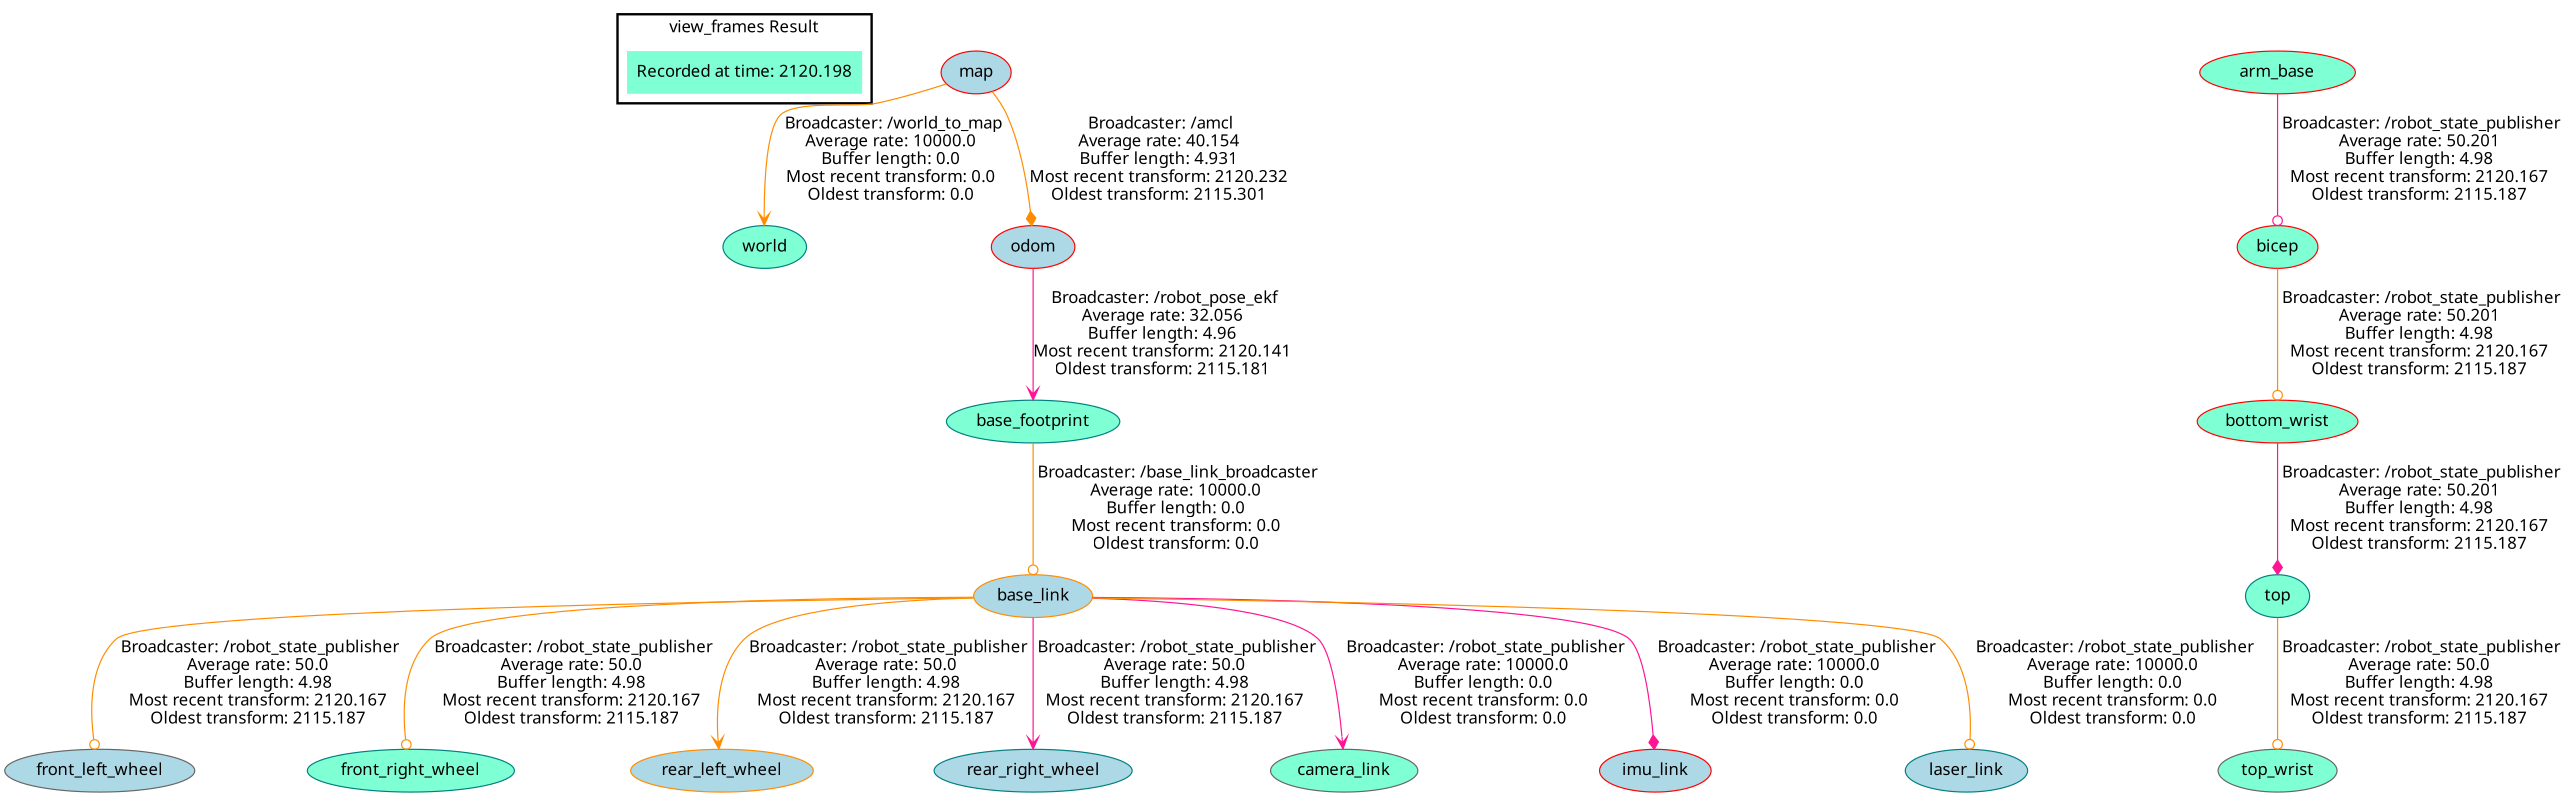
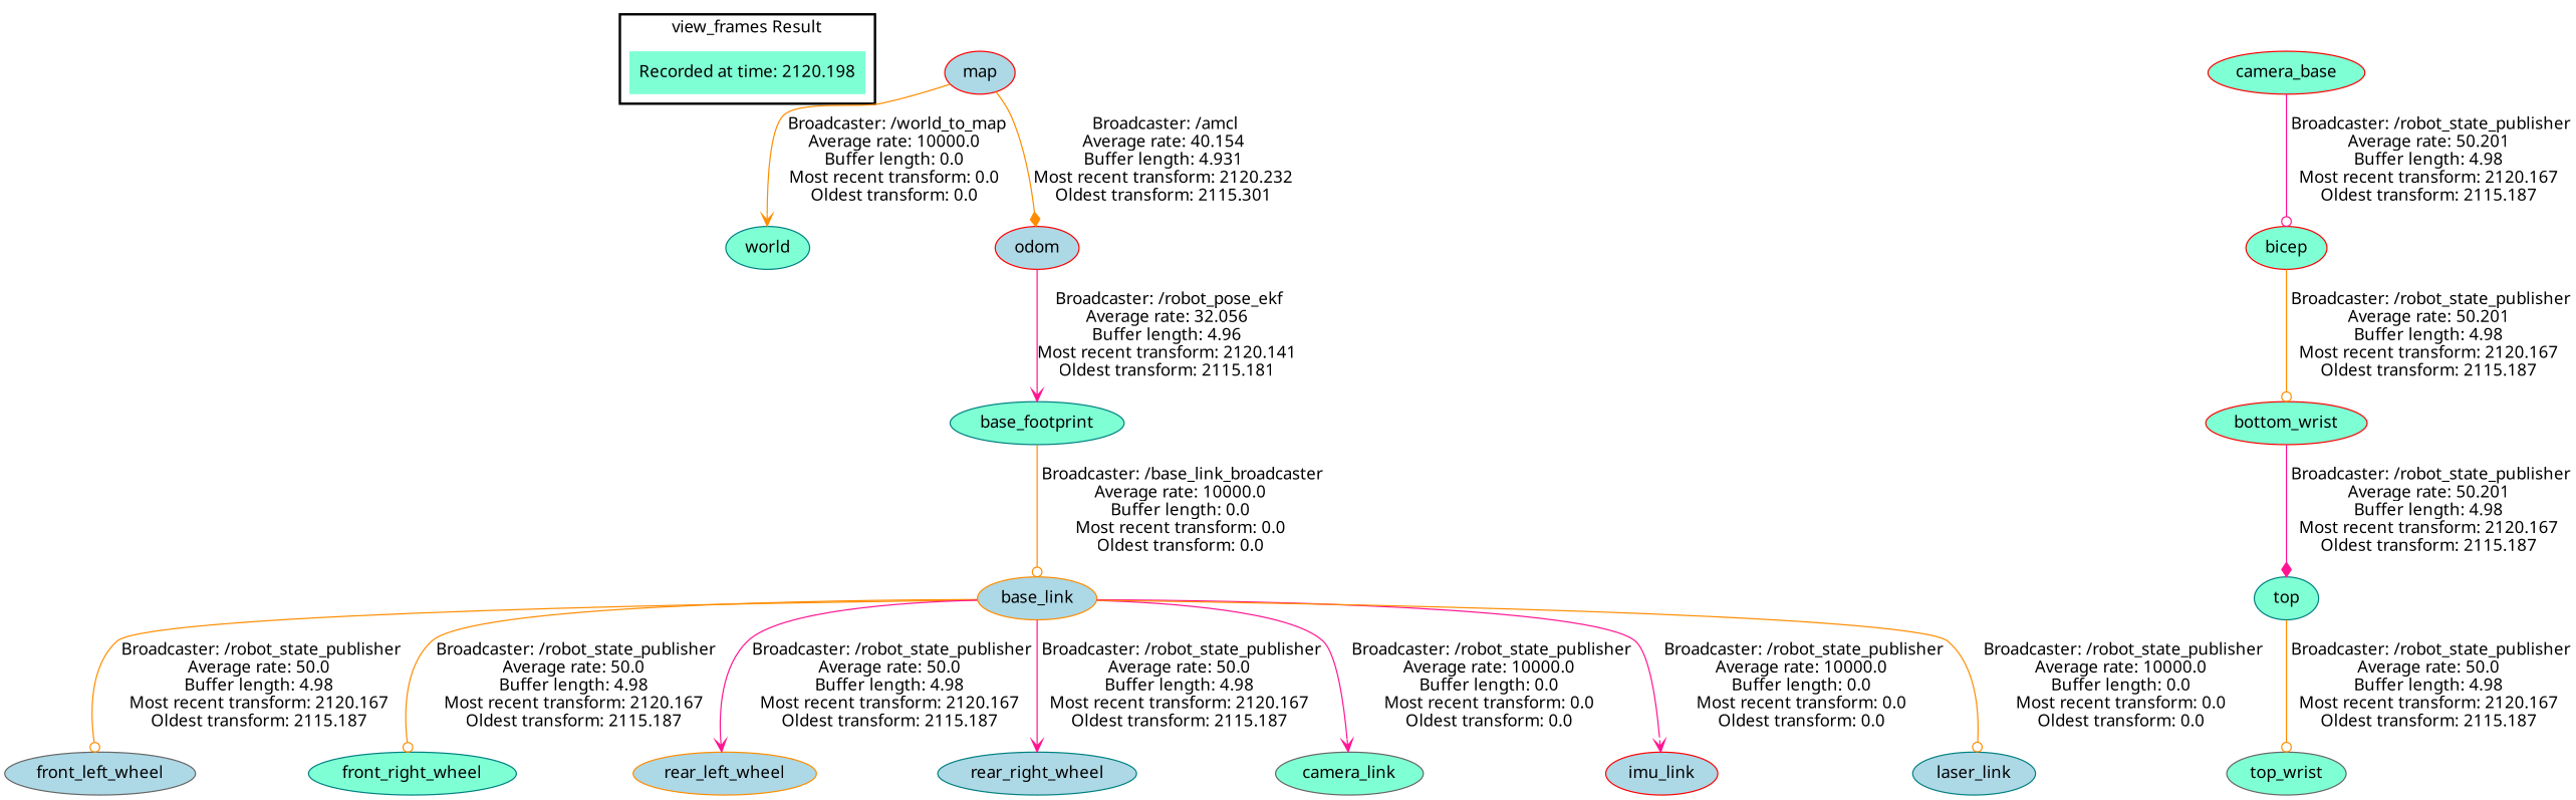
  digraph {
    fontname="Noto Sans"
    node [color=teal fillcolor=aquamarine fontname="Noto Sans" style=filled]
    edge [fontname="Noto Sans" arrowhead=odot color=darkorange]
    "Recorded at time: 2120.198" [shape=plaintext]
    world
    odom [color=red fillcolor=lightblue]
    base_footprint
    base_link [color=darkorange fillcolor=lightblue]
    front_left_wheel [color=gray40 fillcolor=lightblue]
    front_right_wheel
    rear_left_wheel [color=darkorange fillcolor=lightblue]
    rear_right_wheel [fillcolor=lightblue]
    camera_link [color=gray40]
    imu_link [color=red fillcolor=lightblue]
    laser_link [fillcolor=lightblue]
    map [color=red fillcolor=lightblue]
-   arm_base [color=red]
+   arm_base [color=red label=camera_base]
    bicep [color=red]
    bottom_wrist [color=red]
    n17 [label=top]
    top_wrist [color=gray40]
    subgraph cluster_1 {
      color=black
      label="view_frames Result"
      style=bold
      "Recorded at time: 2120.198"
    }
    "Recorded at time: 2120.198" -> world [style=invis arrowhead="" color=""]
    odom -> base_footprint [arrowhead=vee color=deeppink label=" Broadcaster: /robot_pose_ekf\nAverage rate: 32.056\nBuffer length: 4.96\nMost recent transform: 2120.141\nOldest transform: 2115.181\n"]
    base_footprint -> base_link [label=" Broadcaster: /base_link_broadcaster\nAverage rate: 10000.0\nBuffer length: 0.0\nMost recent transform: 0.0\nOldest transform: 0.0\n"]
    base_link -> front_left_wheel [label=" Broadcaster: /robot_state_publisher\nAverage rate: 50.0\nBuffer length: 4.98\nMost recent transform: 2120.167\nOldest transform: 2115.187\n"]
    base_link -> front_right_wheel [label=" Broadcaster: /robot_state_publisher\nAverage rate: 50.0\nBuffer length: 4.98\nMost recent transform: 2120.167\nOldest transform: 2115.187\n"]
-   base_link -> rear_left_wheel [arrowhead=vee label=" Broadcaster: /robot_state_publisher\nAverage rate: 50.0\nBuffer length: 4.98\nMost recent transform: 2120.167\nOldest transform: 2115.187\n"]
+   base_link -> rear_left_wheel [arrowhead=vee color=deeppink label=" Broadcaster: /robot_state_publisher\nAverage rate: 50.0\nBuffer length: 4.98\nMost recent transform: 2120.167\nOldest transform: 2115.187\n"]
    base_link -> rear_right_wheel [arrowhead=vee color=deeppink label=" Broadcaster: /robot_state_publisher\nAverage rate: 50.0\nBuffer length: 4.98\nMost recent transform: 2120.167\nOldest transform: 2115.187\n"]
    base_link -> camera_link [arrowhead=vee color=deeppink label=" Broadcaster: /robot_state_publisher\nAverage rate: 10000.0\nBuffer length: 0.0\nMost recent transform: 0.0\nOldest transform: 0.0\n"]
-   base_link -> imu_link [arrowhead=diamond color=deeppink label=" Broadcaster: /robot_state_publisher\nAverage rate: 10000.0\nBuffer length: 0.0\nMost recent transform: 0.0\nOldest transform: 0.0\n"]
+   base_link -> imu_link [arrowhead=vee color=deeppink label=" Broadcaster: /robot_state_publisher\nAverage rate: 10000.0\nBuffer length: 0.0\nMost recent transform: 0.0\nOldest transform: 0.0\n"]
    base_link -> laser_link [label=" Broadcaster: /robot_state_publisher\nAverage rate: 10000.0\nBuffer length: 0.0\nMost recent transform: 0.0\nOldest transform: 0.0\n"]
    map -> world [arrowhead=vee label=" Broadcaster: /world_to_map\nAverage rate: 10000.0\nBuffer length: 0.0\nMost recent transform: 0.0\nOldest transform: 0.0\n"]
    map -> odom [arrowhead=diamond label=" Broadcaster: /amcl\nAverage rate: 40.154\nBuffer length: 4.931\nMost recent transform: 2120.232\nOldest transform: 2115.301\n"]
    arm_base -> bicep [color=deeppink label=" Broadcaster: /robot_state_publisher\nAverage rate: 50.201\nBuffer length: 4.98\nMost recent transform: 2120.167\nOldest transform: 2115.187\n"]
    bicep -> bottom_wrist [label=" Broadcaster: /robot_state_publisher\nAverage rate: 50.201\nBuffer length: 4.98\nMost recent transform: 2120.167\nOldest transform: 2115.187\n"]
    bottom_wrist -> n17 [arrowhead=diamond color=deeppink label=" Broadcaster: /robot_state_publisher\nAverage rate: 50.201\nBuffer length: 4.98\nMost recent transform: 2120.167\nOldest transform: 2115.187\n"]
    n17 -> top_wrist [label=" Broadcaster: /robot_state_publisher\nAverage rate: 50.0\nBuffer length: 4.98\nMost recent transform: 2120.167\nOldest transform: 2115.187\n"]
  }
